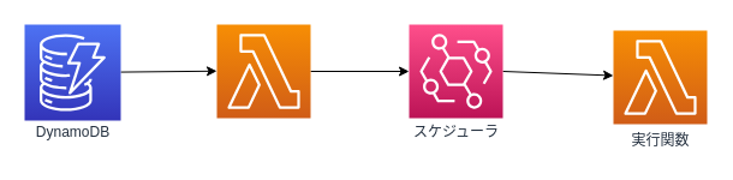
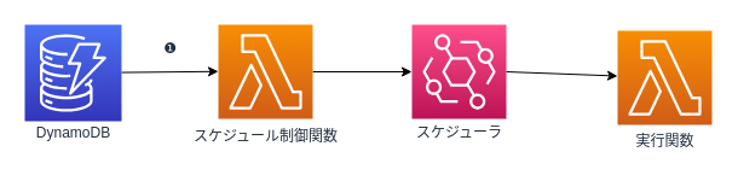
  <mxCell id="0" />
  <mxCell id="1" parent="0" />
  <mxCell id="2" style="edgeStyle=none;html=1;" edge="1" parent="1" source="3"><mxGeometry relative="1" as="geometry"><mxPoint x="180" y="58.755" as="targetPoint" /></mxGeometry></mxCell>
  <mxCell id="3" value="" style="sketch=0;points=[[0,0,0],[0.25,0,0],[0.5,0,0],[0.75,0,0],[1,0,0],[0,1,0],[0.25,1,0],[0.5,1,0],[0.75,1,0],[1,1,0],[0,0.25,0],[0,0.5,0],[0,0.75,0],[1,0.25,0],[1,0.5,0],[1,0.75,0]];outlineConnect=0;fontColor=#232F3E;gradientColor=#4D72F3;gradientDirection=north;fillColor=#3334B9;strokeColor=#ffffff;dashed=0;verticalLabelPosition=bottom;verticalAlign=top;align=center;html=1;fontSize=12;fontStyle=0;aspect=fixed;shape=mxgraph.aws4.resourceIcon;resIcon=mxgraph.aws4.dynamodb;fontFamily=Helvetica;" vertex="1" parent="1"><mxGeometry x="20" y="20" width="80" height="80" as="geometry" /></mxCell>
  <mxCell id="4" style="edgeStyle=none;html=1;entryX=0;entryY=0.5;entryDx=0;entryDy=0;entryPerimeter=0;" edge="1" parent="1" source="5" target="7"><mxGeometry relative="1" as="geometry" /></mxCell>
  <mxCell id="5" value="" style="sketch=0;points=[[0,0,0],[0.25,0,0],[0.5,0,0],[0.75,0,0],[1,0,0],[0,1,0],[0.25,1,0],[0.5,1,0],[0.75,1,0],[1,1,0],[0,0.25,0],[0,0.5,0],[0,0.75,0],[1,0.25,0],[1,0.5,0],[1,0.75,0]];outlineConnect=0;fontColor=#232F3E;gradientColor=#F78E04;gradientDirection=north;fillColor=#D05C17;strokeColor=#ffffff;dashed=0;verticalLabelPosition=bottom;verticalAlign=top;align=center;html=1;fontSize=12;fontStyle=0;aspect=fixed;shape=mxgraph.aws4.resourceIcon;resIcon=mxgraph.aws4.lambda;fontFamily=Helvetica;" vertex="1" parent="1"><mxGeometry x="180" y="20" width="78" height="78" as="geometry" /></mxCell>
  <mxCell id="6" value="" style="edgeStyle=none;html=1;startArrow=none;exitX=1;exitY=0.5;exitDx=0;exitDy=0;exitPerimeter=0;" edge="1" parent="1" source="7" target="8"><mxGeometry relative="1" as="geometry" /></mxCell>
  <mxCell id="7" value="" style="sketch=0;points=[[0,0,0],[0.25,0,0],[0.5,0,0],[0.75,0,0],[1,0,0],[0,1,0],[0.25,1,0],[0.5,1,0],[0.75,1,0],[1,1,0],[0,0.25,0],[0,0.5,0],[0,0.75,0],[1,0.25,0],[1,0.5,0],[1,0.75,0]];outlineConnect=0;fontColor=#232F3E;gradientColor=#FF4F8B;gradientDirection=north;fillColor=#BC1356;strokeColor=#ffffff;dashed=0;verticalLabelPosition=bottom;verticalAlign=top;align=center;html=1;fontSize=12;fontStyle=0;aspect=fixed;shape=mxgraph.aws4.resourceIcon;resIcon=mxgraph.aws4.eventbridge;fontFamily=Helvetica;" vertex="1" parent="1"><mxGeometry x="340" y="20" width="78" height="78" as="geometry" /></mxCell>
  <mxCell id="8" value="実行関数" style="sketch=0;points=[[0,0,0],[0.25,0,0],[0.5,0,0],[0.75,0,0],[1,0,0],[0,1,0],[0.25,1,0],[0.5,1,0],[0.75,1,0],[1,1,0],[0,0.25,0],[0,0.5,0],[0,0.75,0],[1,0.25,0],[1,0.5,0],[1,0.75,0]];outlineConnect=0;fontColor=#232F3E;gradientColor=#F78E04;gradientDirection=north;fillColor=#D05C17;strokeColor=#ffffff;dashed=0;verticalLabelPosition=bottom;verticalAlign=top;align=center;html=1;fontSize=12;fontStyle=0;aspect=fixed;shape=mxgraph.aws4.resourceIcon;resIcon=mxgraph.aws4.lambda;fontFamily=Helvetica;" vertex="1" parent="1"><mxGeometry x="510" y="25" width="78" height="78" as="geometry" /></mxCell>
+ <mxCell id="9" value="❶" style="text;html=1;align=center;verticalAlign=middle;resizable=0;points=[];autosize=1;strokeColor=none;fillColor=none;fontColor=#232F3E;" vertex="1" parent="1"><mxGeometry x="120" y="25" width="40" height="30" as="geometry" /></mxCell>
  <mxCell id="10" value="DynamoDB" style="text;html=1;align=center;verticalAlign=middle;resizable=0;points=[];autosize=1;strokeColor=none;fillColor=none;fontColor=#232F3E;" vertex="1" parent="1"><mxGeometry x="20" y="95" width="80" height="30" as="geometry" /></mxCell>
+ <mxCell id="11" value="スケジュール制御関数" style="text;html=1;align=center;verticalAlign=middle;resizable=0;points=[];autosize=1;strokeColor=none;fillColor=none;fontColor=#232F3E;" vertex="1" parent="1"><mxGeometry x="149" y="98" width="140" height="30" as="geometry" /></mxCell>
  <mxCell id="12" value="スケジューラ" style="text;html=1;align=center;verticalAlign=middle;resizable=0;points=[];autosize=1;strokeColor=none;fillColor=none;fontColor=#232F3E;" vertex="1" parent="1"><mxGeometry x="334" y="95" width="90" height="30" as="geometry" /></mxCell>
